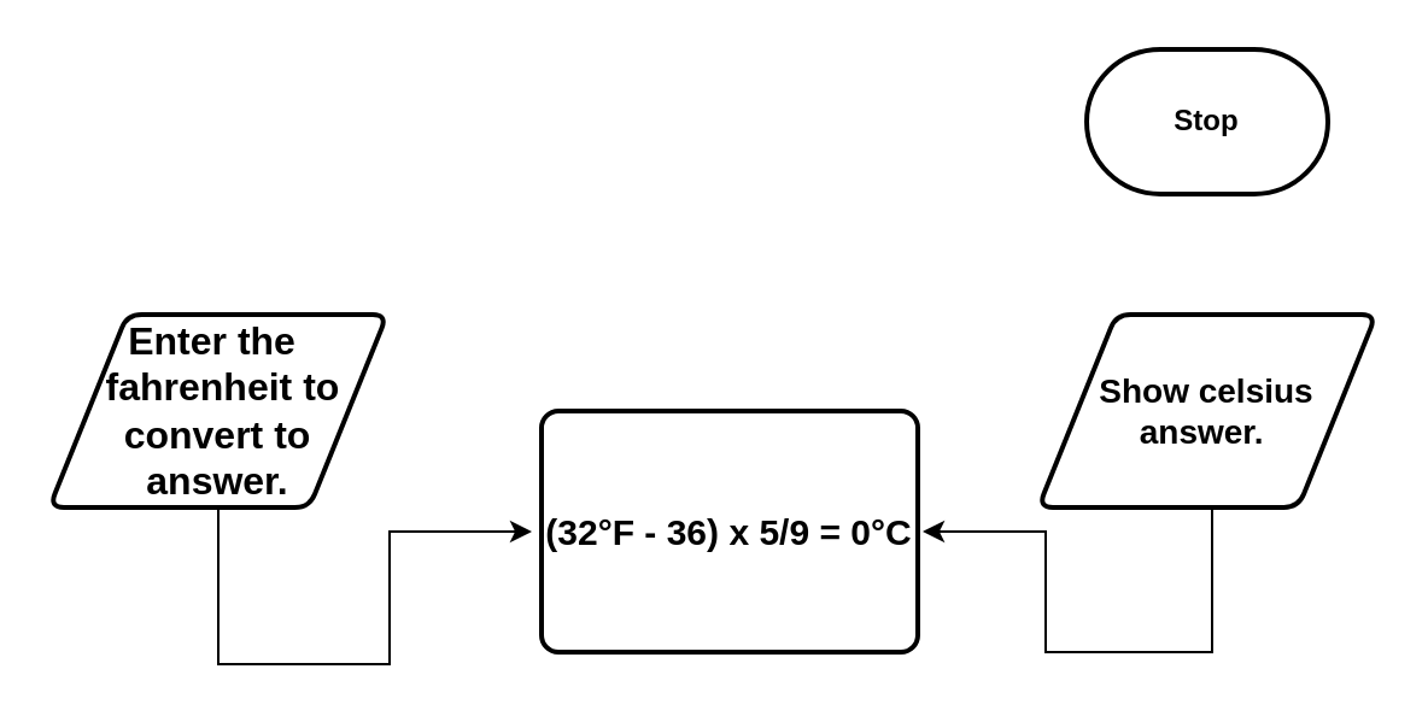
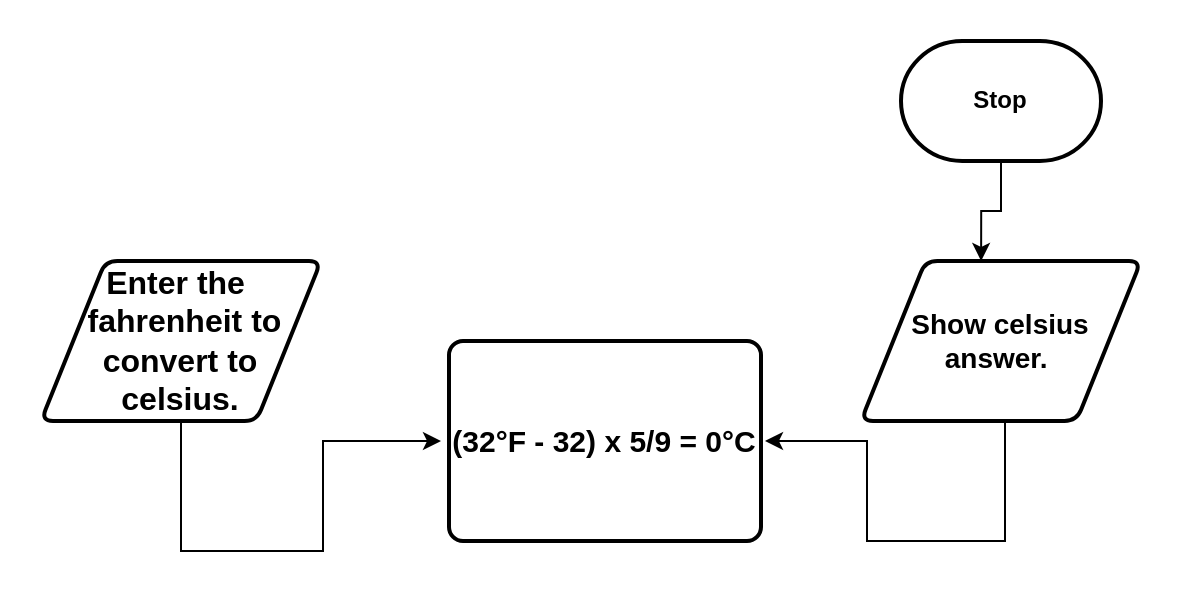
  <mxCell id="0" />
  <mxCell id="1" parent="0" />
  <mxCell id="2" style="edgeStyle=orthogonalEdgeStyle;html=1;rounded=0;" edge="1" parent="1" source="3"><mxGeometry relative="1" as="geometry"><mxPoint x="220" y="220" as="targetPoint" /><Array as="points"><mxPoint x="90" y="275" /><mxPoint x="161" y="275" /></Array></mxGeometry></mxCell>
- <mxCell id="3" value="&lt;h4&gt;&lt;font style=&quot;font-size: 16px;&quot;&gt;Enter the&amp;nbsp; &amp;nbsp;fahrenheit to convert to answer.&lt;/font&gt;&lt;/h4&gt;" style="shape=parallelogram;html=1;strokeWidth=2;perimeter=parallelogramPerimeter;whiteSpace=wrap;rounded=1;arcSize=12;size=0.23;" vertex="1" parent="1"><mxGeometry x="20" y="130" width="140" height="80" as="geometry" /></mxCell>
- <mxCell id="4" value="&lt;h4 style=&quot;text-wrap-mode: nowrap;&quot;&gt;&lt;font style=&quot;font-size: 15px;&quot;&gt;(32°F -&amp;nbsp;36) x&amp;nbsp;5/9&amp;nbsp;=&amp;nbsp;0°C&lt;/font&gt;&lt;/h4&gt;" style="rounded=1;whiteSpace=wrap;html=1;absoluteArcSize=1;arcSize=14;strokeWidth=2;" vertex="1" parent="1"><mxGeometry x="224" y="170" width="156" height="100" as="geometry" /></mxCell>
+ <mxCell id="3" value="&lt;h4&gt;&lt;font style=&quot;font-size: 16px;&quot;&gt;Enter the&amp;nbsp; &amp;nbsp;fahrenheit to convert to celsius.&lt;/font&gt;&lt;/h4&gt;" style="shape=parallelogram;html=1;strokeWidth=2;perimeter=parallelogramPerimeter;whiteSpace=wrap;rounded=1;arcSize=12;size=0.23;" vertex="1" parent="1"><mxGeometry x="20" y="130" width="140" height="80" as="geometry" /></mxCell>
+ <mxCell id="4" value="&lt;h4 style=&quot;text-wrap-mode: nowrap;&quot;&gt;&lt;font style=&quot;font-size: 15px;&quot;&gt;(32°F -&amp;nbsp;32) x&amp;nbsp;5/9&amp;nbsp;=&amp;nbsp;0°C&lt;/font&gt;&lt;/h4&gt;" style="rounded=1;whiteSpace=wrap;html=1;absoluteArcSize=1;arcSize=14;strokeWidth=2;" vertex="1" parent="1"><mxGeometry x="224" y="170" width="156" height="100" as="geometry" /></mxCell>
  <mxCell id="5" style="edgeStyle=orthogonalEdgeStyle;html=1;rounded=0;entryX=1;entryY=0.5;entryDx=0;entryDy=0;" edge="1" parent="1"><mxGeometry relative="1" as="geometry"><mxPoint x="382" y="220" as="targetPoint" /><mxPoint x="502" y="210" as="sourcePoint" /><Array as="points"><mxPoint x="502" y="270" /><mxPoint x="433" y="270" /><mxPoint x="433" y="220" /></Array></mxGeometry></mxCell>
  <mxCell id="6" value="&lt;h4&gt;&lt;font style=&quot;font-size: 14px;&quot;&gt;Show celsius answer.&amp;nbsp;&lt;/font&gt;&lt;/h4&gt;" style="shape=parallelogram;html=1;strokeWidth=2;perimeter=parallelogramPerimeter;whiteSpace=wrap;rounded=1;arcSize=12;size=0.23;" vertex="1" parent="1"><mxGeometry x="430" y="130" width="140" height="80" as="geometry" /></mxCell>
  <mxCell id="7" value="&lt;h4&gt;Stop&lt;/h4&gt;" style="strokeWidth=2;html=1;shape=mxgraph.flowchart.terminator;whiteSpace=wrap;" vertex="1" parent="1"><mxGeometry x="450" y="20" width="100" height="60" as="geometry" /></mxCell>
+ <mxCell id="8" style="edgeStyle=orthogonalEdgeStyle;html=1;entryX=0.429;entryY=0;entryDx=0;entryDy=0;entryPerimeter=0;rounded=0;" edge="1" parent="1" source="7" target="6"><mxGeometry relative="1" as="geometry" /></mxCell>
